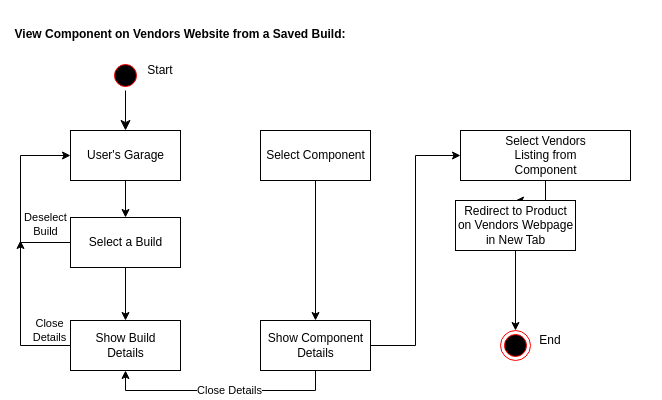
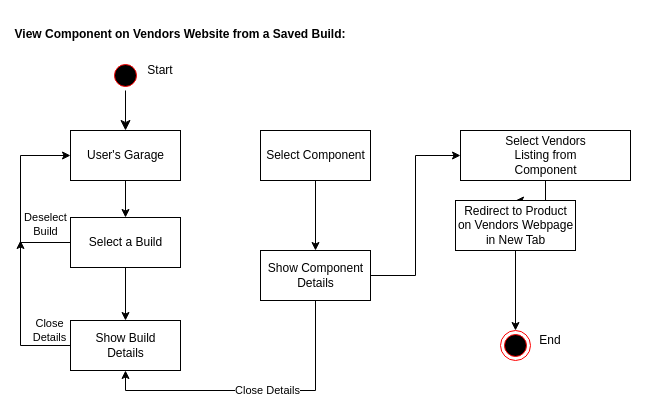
  <mxCell id="0" />
  <mxCell id="1" parent="0" />
  <mxCell id="2" value="" style="edgeStyle=orthogonalEdgeStyle;html=1;verticalAlign=bottom;endArrow=classic;endSize=8;endFill=1;" parent="1" source="15" target="4" edge="1"><mxGeometry relative="1" as="geometry"><mxPoint x="125" y="150" as="targetPoint" /></mxGeometry></mxCell>
  <mxCell id="3" style="edgeStyle=orthogonalEdgeStyle;rounded=0;orthogonalLoop=1;jettySize=auto;html=1;exitX=0.5;exitY=1;exitDx=0;exitDy=0;entryX=0.5;entryY=0;entryDx=0;entryDy=0;endArrow=classic;endFill=1;strokeColor=#000000;" parent="1" source="4" target="8" edge="1"><mxGeometry relative="1" as="geometry" /></mxCell>
  <mxCell id="4" value="User's Garage" style="html=1;" parent="1" vertex="1"><mxGeometry x="70" y="130" width="110" height="50" as="geometry" /></mxCell>
  <mxCell id="5" style="edgeStyle=orthogonalEdgeStyle;rounded=0;orthogonalLoop=1;jettySize=auto;html=1;exitX=0.5;exitY=1;exitDx=0;exitDy=0;endArrow=classic;endFill=1;strokeColor=#000000;entryX=0.5;entryY=0;entryDx=0;entryDy=0;" parent="1" source="8" target="24" edge="1"><mxGeometry relative="1" as="geometry"><mxPoint x="170" y="312.56" as="targetPoint" /></mxGeometry></mxCell>
  <mxCell id="6" style="edgeStyle=orthogonalEdgeStyle;rounded=0;orthogonalLoop=1;jettySize=auto;html=1;exitX=0;exitY=0.5;exitDx=0;exitDy=0;entryX=0;entryY=0.5;entryDx=0;entryDy=0;endArrow=classic;endFill=1;strokeColor=#000000;" parent="1" source="8" target="4" edge="1"><mxGeometry relative="1" as="geometry"><Array as="points"><mxPoint x="20" y="242" /><mxPoint x="20" y="155" /></Array></mxGeometry></mxCell>
  <mxCell id="7" value="Deselect &lt;br&gt;Build" style="edgeLabel;html=1;align=center;verticalAlign=middle;resizable=0;points=[];" parent="6" vertex="1" connectable="0"><mxGeometry x="0.011" y="2" relative="1" as="geometry"><mxPoint x="26" y="26" as="offset" /></mxGeometry></mxCell>
  <mxCell id="8" value="Select a Build" style="html=1;strokeColor=#000000;" parent="1" vertex="1"><mxGeometry x="70" y="217" width="110" height="50" as="geometry" /></mxCell>
  <mxCell id="9" value="yes" style="edgeStyle=orthogonalEdgeStyle;html=1;align=left;verticalAlign=top;endArrow=classic;endSize=8;entryX=0;entryY=0.5;entryDx=0;entryDy=0;endFill=1;" parent="1" edge="1"><mxGeometry x="-1" relative="1" as="geometry"><mxPoint x="640" y="125.34" as="targetPoint" /></mxGeometry></mxCell>
  <mxCell id="10" style="edgeStyle=orthogonalEdgeStyle;rounded=0;orthogonalLoop=1;jettySize=auto;html=1;exitX=1;exitY=0.5;exitDx=0;exitDy=0;entryX=0;entryY=0.5;entryDx=0;entryDy=0;endArrow=classic;endFill=1;strokeColor=#000000;" parent="1" edge="1"><mxGeometry relative="1" as="geometry"><mxPoint x="460" y="312.56" as="sourcePoint" /></mxGeometry></mxCell>
  <mxCell id="11" value="" style="group" parent="1" vertex="1" connectable="0"><mxGeometry x="500" y="330" width="70" height="30" as="geometry" /></mxCell>
  <mxCell id="12" value="" style="ellipse;html=1;shape=endState;fillColor=#000000;strokeColor=#ff0000;" parent="11" vertex="1"><mxGeometry width="30" height="30" as="geometry" /></mxCell>
  <mxCell id="13" value="End" style="text;html=1;strokeColor=none;fillColor=none;align=center;verticalAlign=middle;whiteSpace=wrap;rounded=0;" parent="11" vertex="1"><mxGeometry x="30" width="40" height="20" as="geometry" /></mxCell>
  <mxCell id="14" value="" style="group" parent="1" vertex="1" connectable="0"><mxGeometry x="110" y="60" width="70" height="30" as="geometry" /></mxCell>
  <mxCell id="15" value="" style="ellipse;html=1;shape=startState;fillColor=#000000;strokeColor=#ff0000;" parent="14" vertex="1"><mxGeometry width="30" height="30" as="geometry" /></mxCell>
  <mxCell id="16" value="Start" style="text;html=1;strokeColor=none;fillColor=none;align=center;verticalAlign=middle;whiteSpace=wrap;rounded=0;" parent="14" vertex="1"><mxGeometry x="30" width="40" height="20" as="geometry" /></mxCell>
  <mxCell id="17" value="View Component on Vendors Website from a Saved Build:" style="text;align=center;fontStyle=1;verticalAlign=middle;spacingLeft=3;spacingRight=3;strokeColor=none;rotatable=0;points=[[0,0.5],[1,0.5]];portConstraint=eastwest;" parent="1" vertex="1"><mxGeometry x="140" y="20" width="80" height="26" as="geometry" /></mxCell>
  <mxCell id="18" value="Close Details" style="edgeStyle=orthogonalEdgeStyle;rounded=0;orthogonalLoop=1;jettySize=auto;html=1;exitX=0.5;exitY=1;exitDx=0;exitDy=0;endArrow=classic;endFill=1;strokeColor=#000000;entryX=0.5;entryY=1;entryDx=0;entryDy=0;" parent="1" source="20" target="24" edge="1"><mxGeometry x="-0.08" relative="1" as="geometry"><mxPoint as="offset" /><mxPoint x="220" y="390" as="targetPoint" /></mxGeometry></mxCell>
  <mxCell id="19" style="edgeStyle=orthogonalEdgeStyle;rounded=0;orthogonalLoop=1;jettySize=auto;html=1;exitX=1;exitY=0.5;exitDx=0;exitDy=0;entryX=0;entryY=0.5;entryDx=0;entryDy=0;endArrow=classic;endFill=1;strokeColor=#000000;" parent="1" source="20" target="26" edge="1"><mxGeometry relative="1" as="geometry" /></mxCell>
- <mxCell id="20" value="Show Component &lt;br&gt;Details" style="html=1;strokeColor=#000000;" parent="1" vertex="1"><mxGeometry x="260" y="320" width="110" height="50" as="geometry" /></mxCell>
+ <mxCell id="20" value="Show Component &lt;br&gt;Details" style="html=1;strokeColor=#000000;" parent="1" vertex="1"><mxGeometry x="260" y="250" width="110" height="50" as="geometry" /></mxCell>
  <mxCell id="21" style="edgeStyle=orthogonalEdgeStyle;rounded=0;orthogonalLoop=1;jettySize=auto;html=1;exitX=0.5;exitY=1;exitDx=0;exitDy=0;entryX=0.5;entryY=0;entryDx=0;entryDy=0;endArrow=classic;endFill=1;strokeColor=#000000;" parent="1" source="22" target="20" edge="1"><mxGeometry relative="1" as="geometry" /></mxCell>
  <mxCell id="22" value="Select Component" style="html=1;strokeColor=#000000;" parent="1" vertex="1"><mxGeometry x="260" y="130" width="110" height="50" as="geometry" /></mxCell>
  <mxCell id="23" value="Close &lt;br&gt;Details" style="edgeStyle=orthogonalEdgeStyle;rounded=0;orthogonalLoop=1;jettySize=auto;html=1;exitX=0;exitY=0.5;exitDx=0;exitDy=0;endArrow=classic;endFill=1;strokeColor=#000000;" parent="1" edge="1"><mxGeometry x="-0.613" y="-15" relative="1" as="geometry"><Array as="points"><mxPoint x="20" y="345" /><mxPoint x="20" y="240" /></Array><mxPoint as="offset" /><mxPoint x="81" y="345" as="sourcePoint" /><mxPoint x="20" y="240" as="targetPoint" /></mxGeometry></mxCell>
  <mxCell id="24" value="Show Build &lt;br&gt;Details" style="html=1;strokeColor=#000000;" parent="1" vertex="1"><mxGeometry x="70" y="320" width="110" height="50" as="geometry" /></mxCell>
  <mxCell id="25" style="edgeStyle=orthogonalEdgeStyle;rounded=0;orthogonalLoop=1;jettySize=auto;html=1;exitX=0.5;exitY=1;exitDx=0;exitDy=0;endArrow=classic;endFill=1;strokeColor=#000000;" edge="1" parent="1" source="26" target="28"><mxGeometry relative="1" as="geometry"><mxPoint x="515" y="220" as="targetPoint" /></mxGeometry></mxCell>
  <mxCell id="26" value="Select Vendors&lt;br&gt;Listing from &lt;br&gt;Component" style="html=1;strokeColor=#000000;" parent="1" vertex="1"><mxGeometry x="460" y="130" width="170" height="50" as="geometry" /></mxCell>
  <mxCell id="27" style="edgeStyle=orthogonalEdgeStyle;rounded=0;orthogonalLoop=1;jettySize=auto;html=1;exitX=0.5;exitY=1;exitDx=0;exitDy=0;endArrow=classic;endFill=1;strokeColor=#000000;" edge="1" parent="1" source="28" target="12"><mxGeometry relative="1" as="geometry" /></mxCell>
  <mxCell id="28" value="Redirect to Product&lt;br&gt;on Vendors Webpage&lt;br&gt;in New Tab" style="html=1;" vertex="1" parent="1"><mxGeometry x="455" y="200" width="120" height="50" as="geometry" /></mxCell>
